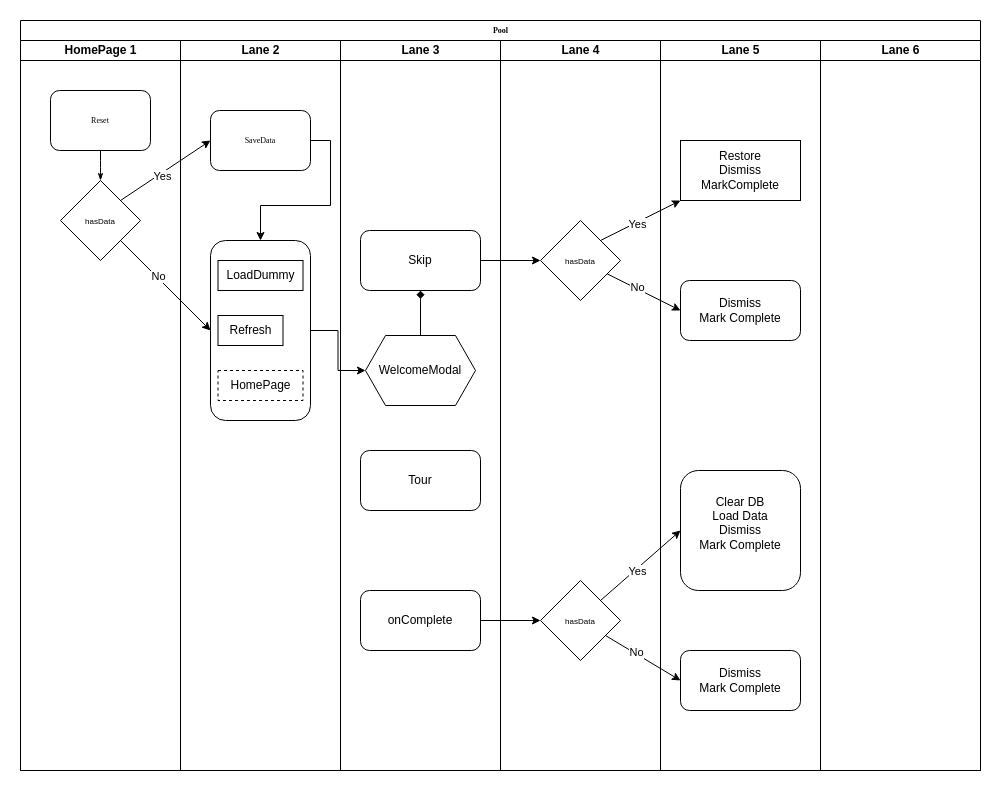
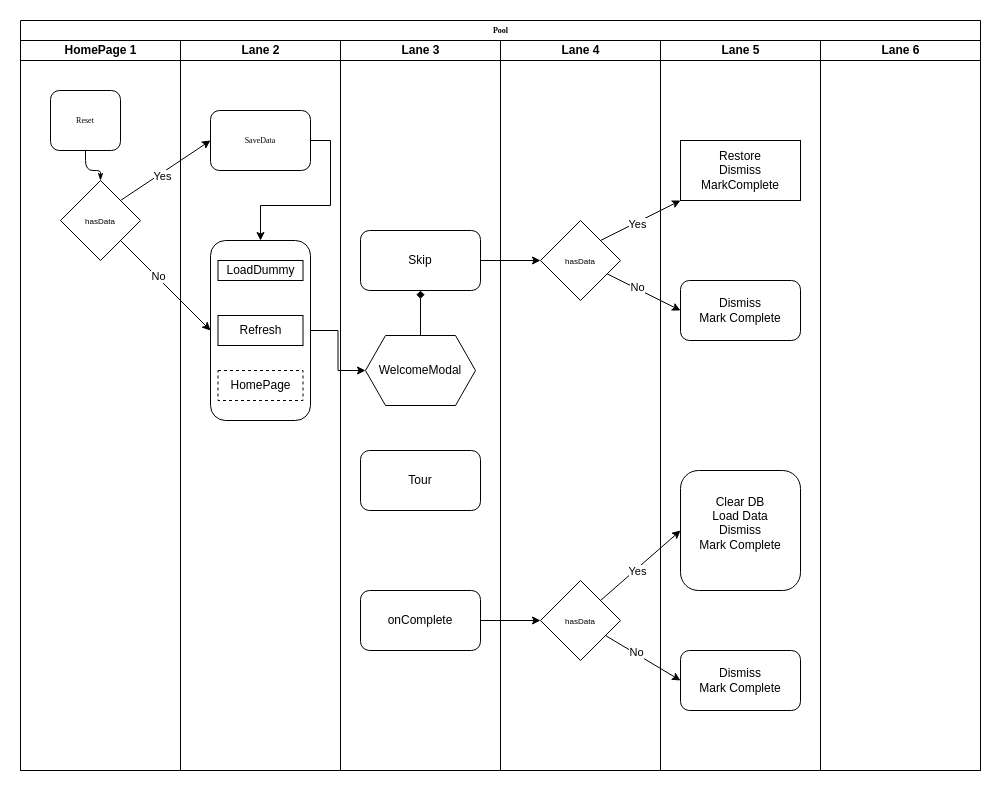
  <mxCell id="0" />
  <mxCell id="1" parent="0" />
  <mxCell id="2" value="Pool" style="swimlane;html=1;childLayout=stackLayout;startSize=20;rounded=0;shadow=0;labelBackgroundColor=none;strokeWidth=1;fontFamily=Verdana;fontSize=8;align=center;" parent="1" vertex="1"><mxGeometry x="20" y="20" width="960" height="750" as="geometry" /></mxCell>
  <mxCell id="3" value="HomePage 1" style="swimlane;html=1;startSize=20;" parent="2" vertex="1"><mxGeometry y="20" width="160" height="730" as="geometry" /></mxCell>
- <mxCell id="4" value="Reset" style="rounded=1;whiteSpace=wrap;html=1;shadow=0;labelBackgroundColor=none;strokeWidth=1;fontFamily=Verdana;fontSize=8;align=center;" parent="3" vertex="1"><mxGeometry x="30" y="50" width="100" height="60" as="geometry" /></mxCell>
+ <mxCell id="4" value="Reset" style="rounded=1;whiteSpace=wrap;html=1;shadow=0;labelBackgroundColor=none;strokeWidth=1;fontFamily=Verdana;fontSize=8;align=center;" parent="3" vertex="1"><mxGeometry x="30" y="50" width="70" height="60" as="geometry" /></mxCell>
  <mxCell id="5" value="&lt;font style=&quot;font-size: 8px;&quot;&gt;hasData&lt;/font&gt;" style="rhombus;whiteSpace=wrap;html=1;" parent="3" vertex="1"><mxGeometry x="40" y="140" width="80" height="80" as="geometry" /></mxCell>
  <mxCell id="6" style="edgeStyle=orthogonalEdgeStyle;rounded=1;html=1;labelBackgroundColor=none;startArrow=none;startFill=0;startSize=5;endArrow=classicThin;endFill=1;endSize=5;jettySize=auto;orthogonalLoop=1;strokeWidth=1;fontFamily=Verdana;fontSize=8;entryX=0.5;entryY=0;entryDx=0;entryDy=0;" parent="3" source="4" target="5" edge="1"><mxGeometry relative="1" as="geometry"><mxPoint x="80" y="150" as="targetPoint" /></mxGeometry></mxCell>
  <mxCell id="7" value="Lane 2" style="swimlane;html=1;startSize=20;" parent="2" vertex="1"><mxGeometry x="160" y="20" width="160" height="730" as="geometry" /></mxCell>
  <mxCell id="8" value="SaveData" style="rounded=1;whiteSpace=wrap;html=1;shadow=0;labelBackgroundColor=none;strokeWidth=1;fontFamily=Verdana;fontSize=8;align=center;" parent="7" vertex="1"><mxGeometry x="30" y="70" width="100" height="60" as="geometry" /></mxCell>
  <mxCell id="9" value="" style="group" parent="7" vertex="1" connectable="0"><mxGeometry x="30" y="200" width="100" height="180" as="geometry" /></mxCell>
  <mxCell id="10" value="" style="rounded=1;whiteSpace=wrap;html=1;shadow=0;labelBackgroundColor=none;strokeWidth=1;fontFamily=Verdana;fontSize=8;align=center;" parent="9" vertex="1"><mxGeometry width="100" height="180" as="geometry" /></mxCell>
- <mxCell id="11" value="LoadDummy" style="rounded=0;whiteSpace=wrap;html=1;" parent="9" vertex="1"><mxGeometry x="7.5" y="20" width="85" height="30" as="geometry" /></mxCell>
+ <mxCell id="11" value="LoadDummy" style="rounded=0;whiteSpace=wrap;html=1;" parent="9" vertex="1"><mxGeometry x="7.5" y="20" width="85" height="20" as="geometry" /></mxCell>
  <mxCell id="12" value="HomePage" style="rounded=0;whiteSpace=wrap;html=1;dashed=1;" parent="9" vertex="1"><mxGeometry x="7.5" y="130" width="85" height="30" as="geometry" /></mxCell>
- <mxCell id="13" value="Refresh" style="rounded=0;whiteSpace=wrap;html=1;" parent="9" vertex="1"><mxGeometry x="7.5" y="75" width="65" height="30" as="geometry" /></mxCell>
+ <mxCell id="13" value="Refresh" style="rounded=0;whiteSpace=wrap;html=1;" parent="9" vertex="1"><mxGeometry x="7.5" y="75" width="85" height="30" as="geometry" /></mxCell>
  <mxCell id="14" style="edgeStyle=orthogonalEdgeStyle;rounded=0;orthogonalLoop=1;jettySize=auto;html=1;entryX=0.5;entryY=0;entryDx=0;entryDy=0;exitX=1;exitY=0.5;exitDx=0;exitDy=0;" parent="7" source="8" target="10" edge="1"><mxGeometry relative="1" as="geometry" /></mxCell>
  <mxCell id="15" value="Lane 3" style="swimlane;html=1;startSize=20;" parent="2" vertex="1"><mxGeometry x="320" y="20" width="160" height="730" as="geometry" /></mxCell>
  <mxCell id="16" value="" style="edgeStyle=orthogonalEdgeStyle;rounded=0;orthogonalLoop=1;jettySize=auto;html=1;endArrow=diamond;" parent="15" source="17" target="19" edge="1"><mxGeometry relative="1" as="geometry" /></mxCell>
  <mxCell id="17" value="WelcomeModal" style="shape=hexagon;perimeter=hexagonPerimeter2;whiteSpace=wrap;html=1;fixedSize=1;" parent="15" vertex="1"><mxGeometry x="25" y="295" width="110" height="70" as="geometry" /></mxCell>
  <mxCell id="18" value="Tour" style="rounded=1;whiteSpace=wrap;html=1;" parent="15" vertex="1"><mxGeometry x="20" y="410" width="120" height="60" as="geometry" /></mxCell>
  <mxCell id="19" value="Skip" style="rounded=1;whiteSpace=wrap;html=1;" parent="15" vertex="1"><mxGeometry x="20" y="190" width="120" height="60" as="geometry" /></mxCell>
  <mxCell id="20" value="onComplete" style="rounded=1;whiteSpace=wrap;html=1;" parent="15" vertex="1"><mxGeometry x="20" y="550" width="120" height="60" as="geometry" /></mxCell>
  <mxCell id="21" value="Lane 4" style="swimlane;html=1;startSize=20;" parent="2" vertex="1"><mxGeometry x="480" y="20" width="160" height="730" as="geometry" /></mxCell>
  <mxCell id="22" value="&lt;font style=&quot;font-size: 8px;&quot;&gt;hasData&lt;/font&gt;" style="rhombus;whiteSpace=wrap;html=1;" parent="21" vertex="1"><mxGeometry x="40" y="180" width="80" height="80" as="geometry" /></mxCell>
  <mxCell id="23" value="&lt;font style=&quot;font-size: 8px;&quot;&gt;hasData&lt;/font&gt;" style="rhombus;whiteSpace=wrap;html=1;" parent="21" vertex="1"><mxGeometry x="40" y="540" width="80" height="80" as="geometry" /></mxCell>
  <mxCell id="24" value="Lane 5" style="swimlane;html=1;startSize=20;" parent="2" vertex="1"><mxGeometry x="640" y="20" width="160" height="730" as="geometry" /></mxCell>
  <mxCell id="25" value="Restore&lt;div&gt;Dismiss&lt;/div&gt;&lt;div&gt;MarkComplete&lt;/div&gt;" style="whiteSpace=wrap;html=1;rounded=0;" parent="24" vertex="1"><mxGeometry x="20" y="100" width="120" height="60" as="geometry" /></mxCell>
  <mxCell id="26" value="Dismiss&lt;div&gt;Mark Complete&lt;/div&gt;" style="rounded=1;whiteSpace=wrap;html=1;" parent="24" vertex="1"><mxGeometry x="20" y="240" width="120" height="60" as="geometry" /></mxCell>
  <mxCell id="27" value="Clear DB&lt;div&gt;Load Data&lt;/div&gt;&lt;div&gt;Dismiss&lt;/div&gt;&lt;div&gt;Mark Complete&lt;/div&gt;&lt;div&gt;&lt;br&gt;&lt;/div&gt;" style="rounded=1;whiteSpace=wrap;html=1;" parent="24" vertex="1"><mxGeometry x="20" y="430" width="120" height="120" as="geometry" /></mxCell>
  <mxCell id="28" value="Dismiss&lt;div&gt;Mark Complete&lt;/div&gt;" style="rounded=1;whiteSpace=wrap;html=1;" parent="24" vertex="1"><mxGeometry x="20" y="610" width="120" height="60" as="geometry" /></mxCell>
  <mxCell id="29" value="Lane 6" style="swimlane;html=1;startSize=20;" parent="2" vertex="1"><mxGeometry x="800" y="20" width="160" height="730" as="geometry" /></mxCell>
  <mxCell id="30" style="rounded=0;orthogonalLoop=1;jettySize=auto;html=1;exitX=1;exitY=0;exitDx=0;exitDy=0;entryX=0;entryY=0.5;entryDx=0;entryDy=0;" parent="2" source="5" target="8" edge="1"><mxGeometry relative="1" as="geometry"><mxPoint x="190" y="120" as="targetPoint" /></mxGeometry></mxCell>
  <mxCell id="31" value="Yes" style="edgeLabel;html=1;align=center;verticalAlign=middle;resizable=0;points=[];" parent="30" vertex="1" connectable="0"><mxGeometry x="-0.108" y="-2" relative="1" as="geometry"><mxPoint as="offset" /></mxGeometry></mxCell>
  <mxCell id="32" style="rounded=0;orthogonalLoop=1;jettySize=auto;html=1;elbow=vertical;entryX=0;entryY=0.5;entryDx=0;entryDy=0;" parent="2" source="5" target="10" edge="1"><mxGeometry relative="1" as="geometry"><mxPoint x="190" y="290" as="targetPoint" /></mxGeometry></mxCell>
  <mxCell id="33" value="No" style="edgeLabel;html=1;align=center;verticalAlign=middle;resizable=0;points=[];" parent="32" vertex="1" connectable="0"><mxGeometry x="-0.189" y="1" relative="1" as="geometry"><mxPoint y="-1" as="offset" /></mxGeometry></mxCell>
  <mxCell id="34" value="" style="edgeStyle=orthogonalEdgeStyle;rounded=0;orthogonalLoop=1;jettySize=auto;html=1;" parent="2" source="10" target="17" edge="1"><mxGeometry relative="1" as="geometry" /></mxCell>
  <mxCell id="35" value="" style="edgeStyle=orthogonalEdgeStyle;rounded=0;orthogonalLoop=1;jettySize=auto;html=1;" parent="2" source="19" target="22" edge="1"><mxGeometry relative="1" as="geometry" /></mxCell>
  <mxCell id="36" style="rounded=0;orthogonalLoop=1;jettySize=auto;html=1;exitX=1;exitY=0;exitDx=0;exitDy=0;entryX=0;entryY=1;entryDx=0;entryDy=0;" parent="2" source="22" target="25" edge="1"><mxGeometry relative="1" as="geometry"><mxPoint x="670" y="160" as="targetPoint" /></mxGeometry></mxCell>
  <mxCell id="37" value="Yes" style="edgeLabel;html=1;align=center;verticalAlign=middle;resizable=0;points=[];" parent="36" vertex="1" connectable="0"><mxGeometry x="-0.108" y="-2" relative="1" as="geometry"><mxPoint as="offset" /></mxGeometry></mxCell>
  <mxCell id="38" style="rounded=0;orthogonalLoop=1;jettySize=auto;html=1;elbow=vertical;entryX=0;entryY=0.5;entryDx=0;entryDy=0;" parent="2" source="22" target="26" edge="1"><mxGeometry relative="1" as="geometry"><mxPoint x="670" y="350" as="targetPoint" /></mxGeometry></mxCell>
  <mxCell id="39" value="No" style="edgeLabel;html=1;align=center;verticalAlign=middle;resizable=0;points=[];" parent="38" vertex="1" connectable="0"><mxGeometry x="-0.189" y="1" relative="1" as="geometry"><mxPoint y="-1" as="offset" /></mxGeometry></mxCell>
  <mxCell id="40" value="" style="edgeStyle=orthogonalEdgeStyle;rounded=0;orthogonalLoop=1;jettySize=auto;html=1;" parent="2" source="20" target="23" edge="1"><mxGeometry relative="1" as="geometry" /></mxCell>
  <mxCell id="41" style="rounded=0;orthogonalLoop=1;jettySize=auto;html=1;exitX=1;exitY=0;exitDx=0;exitDy=0;entryX=0;entryY=0.5;entryDx=0;entryDy=0;" parent="2" source="23" target="27" edge="1"><mxGeometry relative="1" as="geometry"><mxPoint x="660" y="540" as="targetPoint" /></mxGeometry></mxCell>
  <mxCell id="42" value="Yes" style="edgeLabel;html=1;align=center;verticalAlign=middle;resizable=0;points=[];" parent="41" vertex="1" connectable="0"><mxGeometry x="-0.108" y="-2" relative="1" as="geometry"><mxPoint as="offset" /></mxGeometry></mxCell>
  <mxCell id="43" style="rounded=0;orthogonalLoop=1;jettySize=auto;html=1;elbow=vertical;entryX=0;entryY=0.5;entryDx=0;entryDy=0;" parent="2" source="23" target="28" edge="1"><mxGeometry relative="1" as="geometry"><mxPoint x="660" y="650" as="targetPoint" /></mxGeometry></mxCell>
  <mxCell id="44" value="No" style="edgeLabel;html=1;align=center;verticalAlign=middle;resizable=0;points=[];" parent="43" vertex="1" connectable="0"><mxGeometry x="-0.189" y="1" relative="1" as="geometry"><mxPoint y="-1" as="offset" /></mxGeometry></mxCell>
